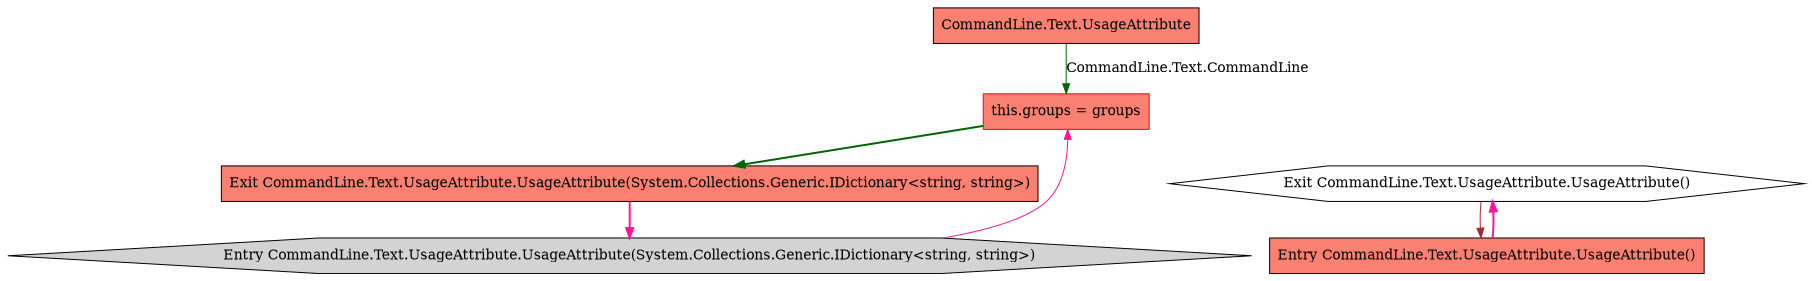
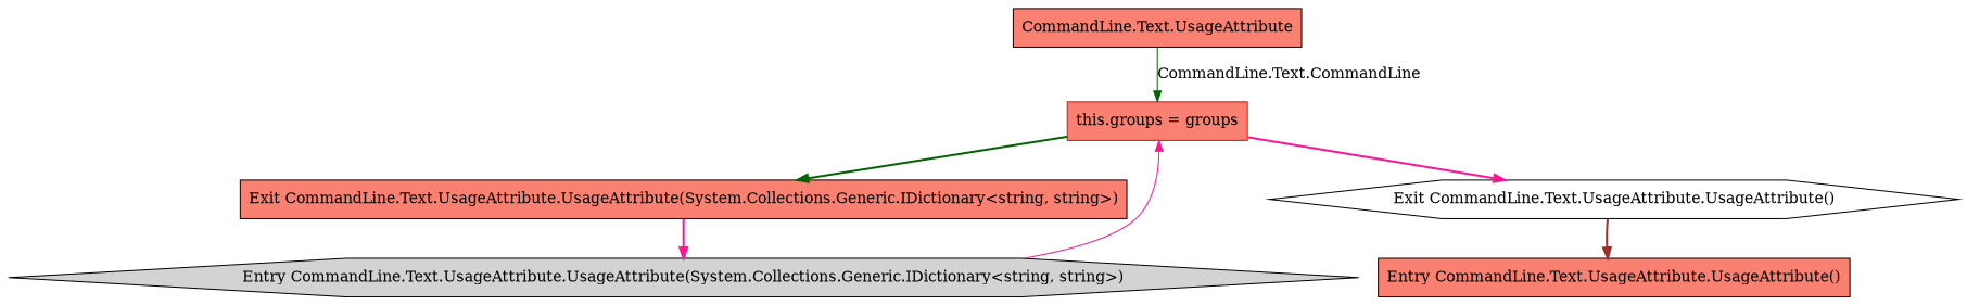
  digraph {
    node [fillcolor=salmon shape=box style=filled cluster="CommandLine.Text.UsageAttribute.UsageAttribute(System.Collections.Generic.IDictionary<string, string>)" span="12-12"]
    edge [color=deeppink style=bold]
    n1 [label="CommandLine.Text.UsageAttribute" cluster="" span=""]
    n2 [color=red community=0 label="this.groups = groups" span="14-14"]
    n3 [label="Exit CommandLine.Text.UsageAttribute.UsageAttribute(System.Collections.Generic.IDictionary<string, string>)"]
    n4 [fillcolor=lightgrey label="Entry CommandLine.Text.UsageAttribute.UsageAttribute(System.Collections.Generic.IDictionary<string, string>)" shape=hexagon]
    n5 [cluster="CommandLine.Text.UsageAttribute.UsageAttribute()" label="Entry CommandLine.Text.UsageAttribute.UsageAttribute()" span="17-17"]
    n6 [cluster="CommandLine.Text.UsageAttribute.UsageAttribute()" fillcolor=white label="Exit CommandLine.Text.UsageAttribute.UsageAttribute()" shape=hexagon span="17-17"]
    n1 -> n2 [color=darkgreen label="CommandLine.Text.CommandLine" style=solid]
    n2 -> n3 [color=darkgreen]
    n3 -> n4
    n4 -> n2 [style=solid]
-   n5 -> n6
-   n6 -> n5 [color=brown style=solid]
+   n2 -> n6
+   n6 -> n5 [color=brown]
  }
